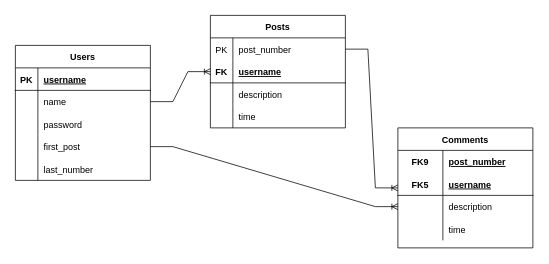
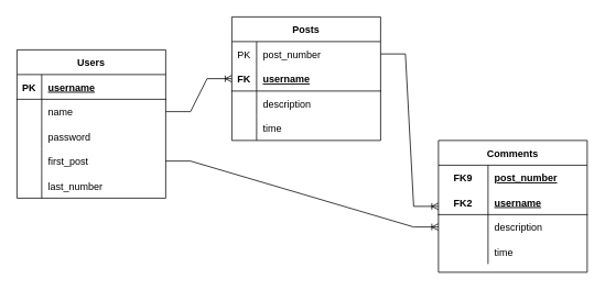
  <mxCell id="0" />
  <mxCell id="1" parent="0" />
  <mxCell id="2" value="Users" style="shape=table;startSize=30;container=1;collapsible=1;childLayout=tableLayout;fixedRows=1;rowLines=0;fontStyle=1;align=center;resizeLast=1;" vertex="1" parent="1"><mxGeometry x="20" y="60" width="180" height="180" as="geometry" /></mxCell>
  <mxCell id="3" value="" style="shape=tableRow;horizontal=0;startSize=0;swimlaneHead=0;swimlaneBody=0;fillColor=none;collapsible=0;dropTarget=0;points=[[0,0.5],[1,0.5]];portConstraint=eastwest;top=0;left=0;right=0;bottom=1;" vertex="1" parent="2"><mxGeometry y="30" width="180" height="30" as="geometry" /></mxCell>
  <mxCell id="4" value="PK" style="shape=partialRectangle;connectable=0;fillColor=none;top=0;left=0;bottom=0;right=0;fontStyle=1;overflow=hidden;" vertex="1" parent="3"><mxGeometry width="30" height="30" as="geometry"><mxRectangle width="30" height="30" as="alternateBounds" /></mxGeometry></mxCell>
  <mxCell id="5" value="username" style="shape=partialRectangle;connectable=0;fillColor=none;top=0;left=0;bottom=0;right=0;align=left;spacingLeft=6;fontStyle=5;overflow=hidden;" vertex="1" parent="3"><mxGeometry x="30" width="150" height="30" as="geometry"><mxRectangle width="150" height="30" as="alternateBounds" /></mxGeometry></mxCell>
  <mxCell id="6" value="" style="shape=tableRow;horizontal=0;startSize=0;swimlaneHead=0;swimlaneBody=0;fillColor=none;collapsible=0;dropTarget=0;points=[[0,0.5],[1,0.5]];portConstraint=eastwest;top=0;left=0;right=0;bottom=0;" vertex="1" parent="2"><mxGeometry y="60" width="180" height="30" as="geometry" /></mxCell>
  <mxCell id="7" value="" style="shape=partialRectangle;connectable=0;fillColor=none;top=0;left=0;bottom=0;right=0;editable=1;overflow=hidden;" vertex="1" parent="6"><mxGeometry width="30" height="30" as="geometry"><mxRectangle width="30" height="30" as="alternateBounds" /></mxGeometry></mxCell>
  <mxCell id="8" value="name" style="shape=partialRectangle;connectable=0;fillColor=none;top=0;left=0;bottom=0;right=0;align=left;spacingLeft=6;overflow=hidden;" vertex="1" parent="6"><mxGeometry x="30" width="150" height="30" as="geometry"><mxRectangle width="150" height="30" as="alternateBounds" /></mxGeometry></mxCell>
  <mxCell id="9" value="" style="shape=tableRow;horizontal=0;startSize=0;swimlaneHead=0;swimlaneBody=0;fillColor=none;collapsible=0;dropTarget=0;points=[[0,0.5],[1,0.5]];portConstraint=eastwest;top=0;left=0;right=0;bottom=0;" vertex="1" parent="2"><mxGeometry y="90" width="180" height="30" as="geometry" /></mxCell>
  <mxCell id="10" value="" style="shape=partialRectangle;connectable=0;fillColor=none;top=0;left=0;bottom=0;right=0;editable=1;overflow=hidden;" vertex="1" parent="9"><mxGeometry width="30" height="30" as="geometry"><mxRectangle width="30" height="30" as="alternateBounds" /></mxGeometry></mxCell>
  <mxCell id="11" value="password" style="shape=partialRectangle;connectable=0;fillColor=none;top=0;left=0;bottom=0;right=0;align=left;spacingLeft=6;overflow=hidden;" vertex="1" parent="9"><mxGeometry x="30" width="150" height="30" as="geometry"><mxRectangle width="150" height="30" as="alternateBounds" /></mxGeometry></mxCell>
  <mxCell id="12" value="" style="shape=tableRow;horizontal=0;startSize=0;swimlaneHead=0;swimlaneBody=0;fillColor=none;collapsible=0;dropTarget=0;points=[[0,0.5],[1,0.5]];portConstraint=eastwest;top=0;left=0;right=0;bottom=0;" vertex="1" parent="2"><mxGeometry y="120" width="180" height="30" as="geometry" /></mxCell>
  <mxCell id="13" value="" style="shape=partialRectangle;connectable=0;fillColor=none;top=0;left=0;bottom=0;right=0;editable=1;overflow=hidden;" vertex="1" parent="12"><mxGeometry width="30" height="30" as="geometry"><mxRectangle width="30" height="30" as="alternateBounds" /></mxGeometry></mxCell>
  <mxCell id="14" value="first_post" style="shape=partialRectangle;connectable=0;fillColor=none;top=0;left=0;bottom=0;right=0;align=left;spacingLeft=6;overflow=hidden;" vertex="1" parent="12"><mxGeometry x="30" width="150" height="30" as="geometry"><mxRectangle width="150" height="30" as="alternateBounds" /></mxGeometry></mxCell>
  <mxCell id="15" value="" style="shape=tableRow;horizontal=0;startSize=0;swimlaneHead=0;swimlaneBody=0;fillColor=none;collapsible=0;dropTarget=0;points=[[0,0.5],[1,0.5]];portConstraint=eastwest;top=0;left=0;right=0;bottom=0;" vertex="1" parent="2"><mxGeometry y="150" width="180" height="30" as="geometry" /></mxCell>
  <mxCell id="16" value="" style="shape=partialRectangle;connectable=0;fillColor=none;top=0;left=0;bottom=0;right=0;editable=1;overflow=hidden;" vertex="1" parent="15"><mxGeometry width="30" height="30" as="geometry"><mxRectangle width="30" height="30" as="alternateBounds" /></mxGeometry></mxCell>
  <mxCell id="17" value="last_number" style="shape=partialRectangle;connectable=0;fillColor=none;top=0;left=0;bottom=0;right=0;align=left;spacingLeft=6;overflow=hidden;" vertex="1" parent="15"><mxGeometry x="30" width="150" height="30" as="geometry"><mxRectangle width="150" height="30" as="alternateBounds" /></mxGeometry></mxCell>
  <mxCell id="18" value="Posts" style="shape=table;startSize=30;container=1;collapsible=1;childLayout=tableLayout;fixedRows=1;rowLines=0;fontStyle=1;align=center;resizeLast=1;" vertex="1" parent="1"><mxGeometry x="280" y="20" width="180" height="150" as="geometry" /></mxCell>
  <mxCell id="19" value="" style="shape=tableRow;horizontal=0;startSize=0;swimlaneHead=0;swimlaneBody=0;fillColor=none;collapsible=0;dropTarget=0;points=[[0,0.5],[1,0.5]];portConstraint=eastwest;top=0;left=0;right=0;bottom=0;" vertex="1" parent="18"><mxGeometry y="30" width="180" height="30" as="geometry" /></mxCell>
  <mxCell id="20" value="PK" style="shape=partialRectangle;connectable=0;fillColor=none;top=0;left=0;bottom=0;right=0;fontStyle=0;overflow=hidden;" vertex="1" parent="19"><mxGeometry width="30" height="30" as="geometry"><mxRectangle width="30" height="30" as="alternateBounds" /></mxGeometry></mxCell>
  <mxCell id="21" value="post_number" style="shape=partialRectangle;connectable=0;fillColor=none;top=0;left=0;bottom=0;right=0;align=left;spacingLeft=6;fontStyle=0;overflow=hidden;" vertex="1" parent="19"><mxGeometry x="30" width="150" height="30" as="geometry"><mxRectangle width="150" height="30" as="alternateBounds" /></mxGeometry></mxCell>
  <mxCell id="22" value="" style="shape=tableRow;horizontal=0;startSize=0;swimlaneHead=0;swimlaneBody=0;fillColor=none;collapsible=0;dropTarget=0;points=[[0,0.5],[1,0.5]];portConstraint=eastwest;top=0;left=0;right=0;bottom=1;" vertex="1" parent="18"><mxGeometry y="60" width="180" height="30" as="geometry" /></mxCell>
  <mxCell id="23" value="FK" style="shape=partialRectangle;connectable=0;fillColor=none;top=0;left=0;bottom=0;right=0;fontStyle=1;overflow=hidden;" vertex="1" parent="22"><mxGeometry width="30" height="30" as="geometry"><mxRectangle width="30" height="30" as="alternateBounds" /></mxGeometry></mxCell>
  <mxCell id="24" value="username" style="shape=partialRectangle;connectable=0;fillColor=none;top=0;left=0;bottom=0;right=0;align=left;spacingLeft=6;fontStyle=5;overflow=hidden;" vertex="1" parent="22"><mxGeometry x="30" width="150" height="30" as="geometry"><mxRectangle width="150" height="30" as="alternateBounds" /></mxGeometry></mxCell>
  <mxCell id="25" value="" style="shape=tableRow;horizontal=0;startSize=0;swimlaneHead=0;swimlaneBody=0;fillColor=none;collapsible=0;dropTarget=0;points=[[0,0.5],[1,0.5]];portConstraint=eastwest;top=0;left=0;right=0;bottom=0;" vertex="1" parent="18"><mxGeometry y="90" width="180" height="30" as="geometry" /></mxCell>
  <mxCell id="26" value="" style="shape=partialRectangle;connectable=0;fillColor=none;top=0;left=0;bottom=0;right=0;editable=1;overflow=hidden;" vertex="1" parent="25"><mxGeometry width="30" height="30" as="geometry"><mxRectangle width="30" height="30" as="alternateBounds" /></mxGeometry></mxCell>
  <mxCell id="27" value="description" style="shape=partialRectangle;connectable=0;fillColor=none;top=0;left=0;bottom=0;right=0;align=left;spacingLeft=6;overflow=hidden;" vertex="1" parent="25"><mxGeometry x="30" width="150" height="30" as="geometry"><mxRectangle width="150" height="30" as="alternateBounds" /></mxGeometry></mxCell>
  <mxCell id="28" value="" style="shape=tableRow;horizontal=0;startSize=0;swimlaneHead=0;swimlaneBody=0;fillColor=none;collapsible=0;dropTarget=0;points=[[0,0.5],[1,0.5]];portConstraint=eastwest;top=0;left=0;right=0;bottom=0;" vertex="1" parent="18"><mxGeometry y="120" width="180" height="30" as="geometry" /></mxCell>
  <mxCell id="29" value="" style="shape=partialRectangle;connectable=0;fillColor=none;top=0;left=0;bottom=0;right=0;editable=1;overflow=hidden;" vertex="1" parent="28"><mxGeometry width="30" height="30" as="geometry"><mxRectangle width="30" height="30" as="alternateBounds" /></mxGeometry></mxCell>
  <mxCell id="30" value="time" style="shape=partialRectangle;connectable=0;fillColor=none;top=0;left=0;bottom=0;right=0;align=left;spacingLeft=6;overflow=hidden;" vertex="1" parent="28"><mxGeometry x="30" width="150" height="30" as="geometry"><mxRectangle width="150" height="30" as="alternateBounds" /></mxGeometry></mxCell>
  <mxCell id="31" value="Comments" style="shape=table;startSize=30;container=1;collapsible=1;childLayout=tableLayout;fixedRows=1;rowLines=0;fontStyle=1;align=center;resizeLast=1;" vertex="1" parent="1"><mxGeometry x="530" y="170" width="180" height="160" as="geometry" /></mxCell>
  <mxCell id="32" value="" style="shape=tableRow;horizontal=0;startSize=0;swimlaneHead=0;swimlaneBody=0;fillColor=none;collapsible=0;dropTarget=0;points=[[0,0.5],[1,0.5]];portConstraint=eastwest;top=0;left=0;right=0;bottom=0;" vertex="1" parent="31"><mxGeometry y="30" width="180" height="30" as="geometry" /></mxCell>
  <mxCell id="33" value="FK9" style="shape=partialRectangle;connectable=0;fillColor=none;top=0;left=0;bottom=0;right=0;fontStyle=1;overflow=hidden;" vertex="1" parent="32"><mxGeometry width="60" height="30" as="geometry"><mxRectangle width="60" height="30" as="alternateBounds" /></mxGeometry></mxCell>
  <mxCell id="34" value="post_number" style="shape=partialRectangle;connectable=0;fillColor=none;top=0;left=0;bottom=0;right=0;align=left;spacingLeft=6;fontStyle=5;overflow=hidden;" vertex="1" parent="32"><mxGeometry x="60" width="120" height="30" as="geometry"><mxRectangle width="120" height="30" as="alternateBounds" /></mxGeometry></mxCell>
  <mxCell id="35" value="" style="shape=tableRow;horizontal=0;startSize=0;swimlaneHead=0;swimlaneBody=0;fillColor=none;collapsible=0;dropTarget=0;points=[[0,0.5],[1,0.5]];portConstraint=eastwest;top=0;left=0;right=0;bottom=1;" vertex="1" parent="31"><mxGeometry y="60" width="180" height="30" as="geometry" /></mxCell>
- <mxCell id="36" value="FK5" style="shape=partialRectangle;connectable=0;fillColor=none;top=0;left=0;bottom=0;right=0;fontStyle=1;overflow=hidden;" vertex="1" parent="35"><mxGeometry width="60" height="30" as="geometry"><mxRectangle width="60" height="30" as="alternateBounds" /></mxGeometry></mxCell>
+ <mxCell id="36" value="FK2" style="shape=partialRectangle;connectable=0;fillColor=none;top=0;left=0;bottom=0;right=0;fontStyle=1;overflow=hidden;" vertex="1" parent="35"><mxGeometry width="60" height="30" as="geometry"><mxRectangle width="60" height="30" as="alternateBounds" /></mxGeometry></mxCell>
  <mxCell id="37" value="username" style="shape=partialRectangle;connectable=0;fillColor=none;top=0;left=0;bottom=0;right=0;align=left;spacingLeft=6;fontStyle=5;overflow=hidden;" vertex="1" parent="35"><mxGeometry x="60" width="120" height="30" as="geometry"><mxRectangle width="120" height="30" as="alternateBounds" /></mxGeometry></mxCell>
  <mxCell id="38" value="" style="shape=tableRow;horizontal=0;startSize=0;swimlaneHead=0;swimlaneBody=0;fillColor=none;collapsible=0;dropTarget=0;points=[[0,0.5],[1,0.5]];portConstraint=eastwest;top=0;left=0;right=0;bottom=0;" vertex="1" parent="31"><mxGeometry y="90" width="180" height="30" as="geometry" /></mxCell>
  <mxCell id="39" value="" style="shape=partialRectangle;connectable=0;fillColor=none;top=0;left=0;bottom=0;right=0;editable=1;overflow=hidden;" vertex="1" parent="38"><mxGeometry width="60" height="30" as="geometry"><mxRectangle width="60" height="30" as="alternateBounds" /></mxGeometry></mxCell>
  <mxCell id="40" value="description" style="shape=partialRectangle;connectable=0;fillColor=none;top=0;left=0;bottom=0;right=0;align=left;spacingLeft=6;overflow=hidden;" vertex="1" parent="38"><mxGeometry x="60" width="120" height="30" as="geometry"><mxRectangle width="120" height="30" as="alternateBounds" /></mxGeometry></mxCell>
  <mxCell id="41" value="" style="shape=tableRow;horizontal=0;startSize=0;swimlaneHead=0;swimlaneBody=0;fillColor=none;collapsible=0;dropTarget=0;points=[[0,0.5],[1,0.5]];portConstraint=eastwest;top=0;left=0;right=0;bottom=0;" vertex="1" parent="31"><mxGeometry y="120" width="180" height="30" as="geometry" /></mxCell>
  <mxCell id="42" value="" style="shape=partialRectangle;connectable=0;fillColor=none;top=0;left=0;bottom=0;right=0;editable=1;overflow=hidden;" vertex="1" parent="41"><mxGeometry width="60" height="30" as="geometry"><mxRectangle width="60" height="30" as="alternateBounds" /></mxGeometry></mxCell>
  <mxCell id="43" value="time" style="shape=partialRectangle;connectable=0;fillColor=none;top=0;left=0;bottom=0;right=0;align=left;spacingLeft=6;overflow=hidden;" vertex="1" parent="41"><mxGeometry x="60" width="120" height="30" as="geometry"><mxRectangle width="120" height="30" as="alternateBounds" /></mxGeometry></mxCell>
  <mxCell id="44" value="" style="edgeStyle=entityRelationEdgeStyle;fontSize=12;html=1;endArrow=ERoneToMany;rounded=0;exitX=1;exitY=0.5;exitDx=0;exitDy=0;entryX=0;entryY=0.5;entryDx=0;entryDy=0;" edge="1" parent="1" source="6" target="22"><mxGeometry width="100" height="100" relative="1" as="geometry"><mxPoint x="230" y="180" as="sourcePoint" /><mxPoint x="330" y="80" as="targetPoint" /></mxGeometry></mxCell>
  <mxCell id="45" value="" style="edgeStyle=entityRelationEdgeStyle;fontSize=12;html=1;endArrow=ERoneToMany;rounded=0;exitX=1;exitY=0.5;exitDx=0;exitDy=0;entryX=0;entryY=0.5;entryDx=0;entryDy=0;" edge="1" parent="1" source="12" target="38"><mxGeometry width="100" height="100" relative="1" as="geometry"><mxPoint x="230" y="300" as="sourcePoint" /><mxPoint x="330" y="200" as="targetPoint" /></mxGeometry></mxCell>
  <mxCell id="46" value="" style="edgeStyle=entityRelationEdgeStyle;fontSize=12;html=1;endArrow=ERoneToMany;rounded=0;exitX=1;exitY=0.5;exitDx=0;exitDy=0;" edge="1" parent="1" source="19" target="31"><mxGeometry width="100" height="100" relative="1" as="geometry"><mxPoint x="530" y="160" as="sourcePoint" /><mxPoint x="630" y="60" as="targetPoint" /></mxGeometry></mxCell>
